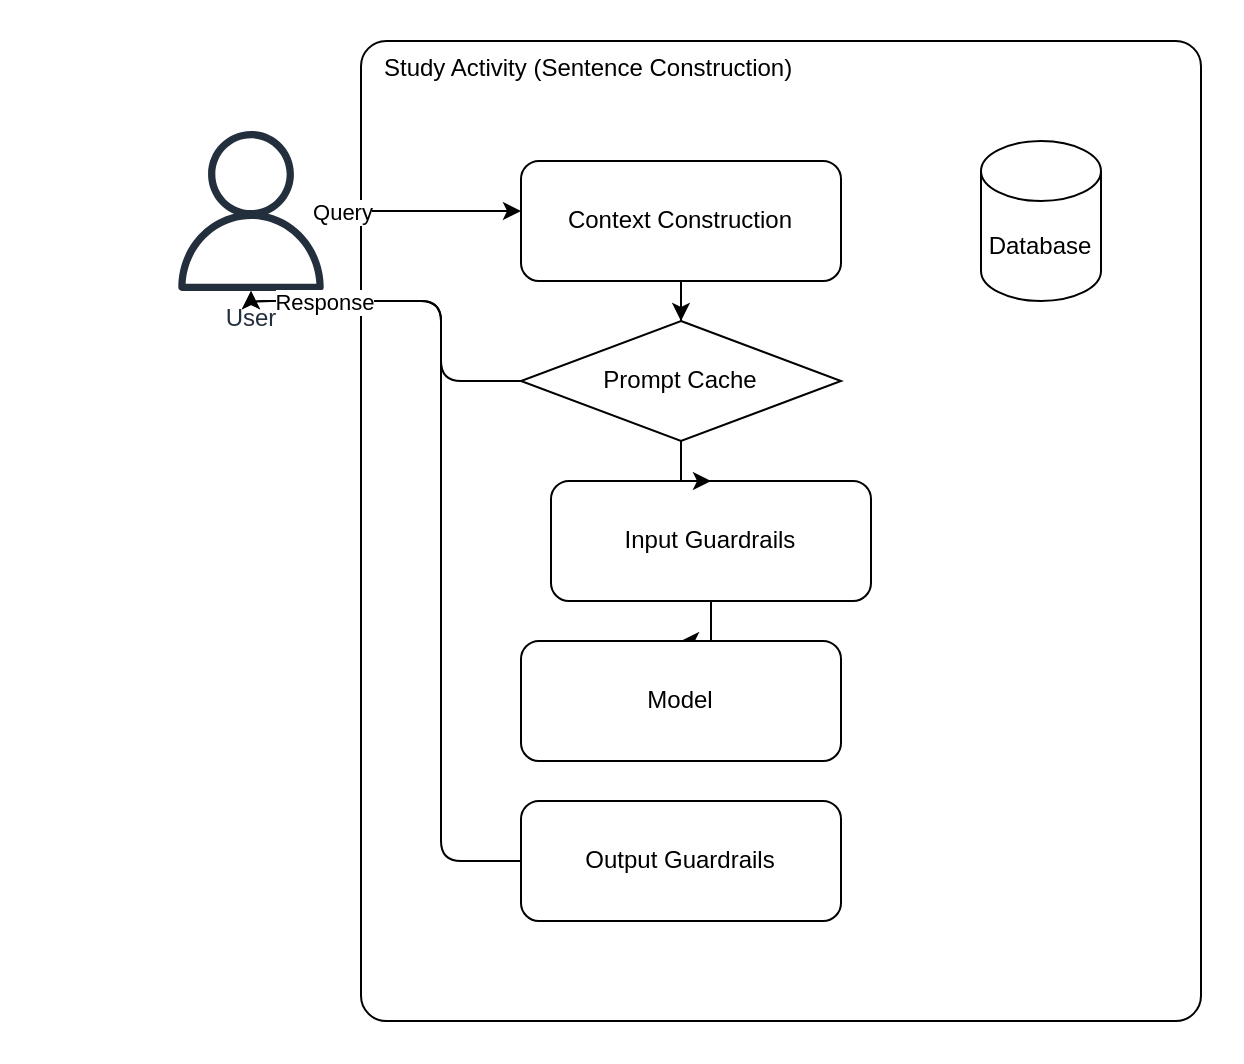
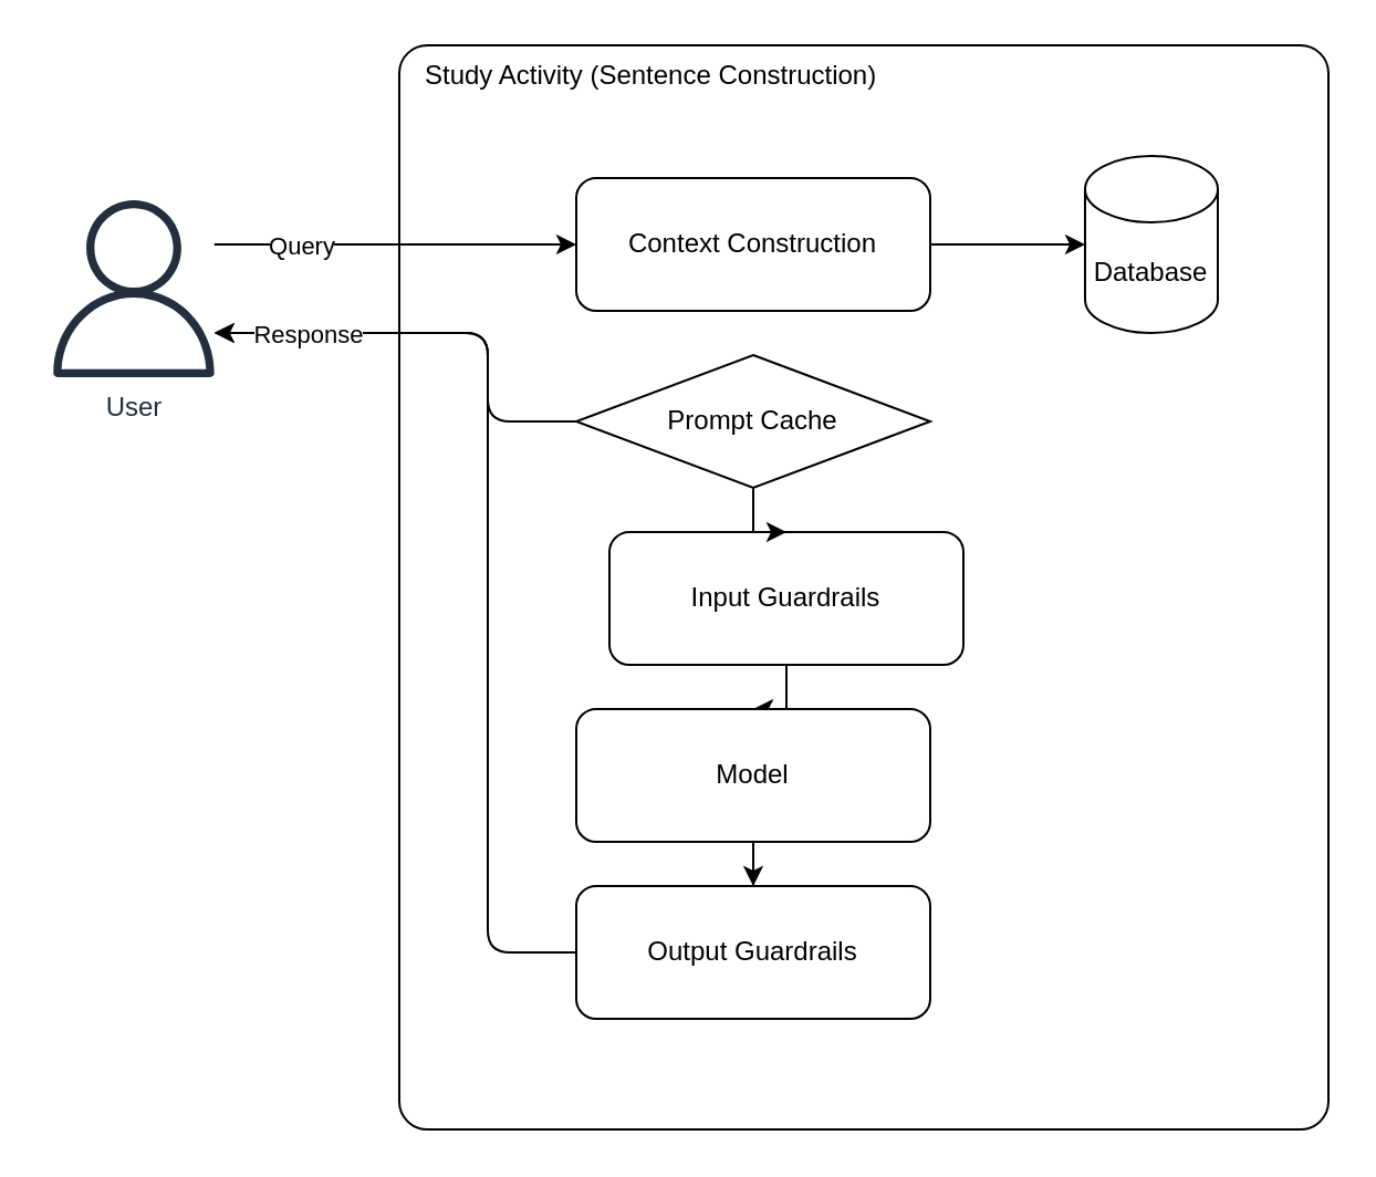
  <mxCell id="0" />
  <mxCell id="1" parent="0" />
  <mxCell id="2" value="Study Activity (Sentence Construction)" style="rounded=1;whiteSpace=wrap;html=1;align=left;verticalAlign=top;spacingLeft=10;arcSize=3;" parent="1" vertex="1"><mxGeometry x="180" y="20" width="420" height="490" as="geometry" /></mxCell>
- <mxCell id="3" style="edgeStyle=orthogonalEdgeStyle;rounded=0;orthogonalLoop=1;jettySize=auto;html=1;" parent="1" source="4" target="13" edge="1"><mxGeometry relative="1" as="geometry" /></mxCell>
+ <mxCell id="3" style="edgeStyle=orthogonalEdgeStyle;rounded=0;orthogonalLoop=1;jettySize=auto;html=1;" parent="1" source="4" target="8" edge="1"><mxGeometry relative="1" as="geometry" /></mxCell>
  <mxCell id="4" value="Context Construction" style="rounded=1;whiteSpace=wrap;html=1;" parent="1" vertex="1"><mxGeometry x="260" y="80" width="160" height="60" as="geometry" /></mxCell>
  <mxCell id="5" style="edgeStyle=orthogonalEdgeStyle;rounded=1;orthogonalLoop=1;jettySize=auto;html=1;curved=0;" parent="1" source="7" target="4" edge="1"><mxGeometry relative="1" as="geometry"><Array as="points"><mxPoint x="140" y="110" /><mxPoint x="140" y="110" /></Array></mxGeometry></mxCell>
  <mxCell id="6" value="Query" style="edgeLabel;html=1;align=center;verticalAlign=middle;resizable=0;points=[];" parent="5" vertex="1" connectable="0"><mxGeometry x="-0.079" y="1" relative="1" as="geometry"><mxPoint x="-36" y="1" as="offset" /></mxGeometry></mxCell>
- <mxCell id="7" value="User" style="sketch=0;outlineConnect=0;fontColor=#232F3E;gradientColor=none;fillColor=#232F3D;strokeColor=none;dashed=0;verticalLabelPosition=bottom;verticalAlign=top;align=center;html=1;fontSize=12;fontStyle=0;aspect=fixed;pointerEvents=1;shape=mxgraph.aws4.user;" parent="1" vertex="1"><mxGeometry x="85" y="65" width="80" height="80" as="geometry" /></mxCell>
+ <mxCell id="7" value="User" style="sketch=0;outlineConnect=0;fontColor=#232F3E;gradientColor=none;fillColor=#232F3D;strokeColor=none;dashed=0;verticalLabelPosition=bottom;verticalAlign=top;align=center;html=1;fontSize=12;fontStyle=0;aspect=fixed;pointerEvents=1;shape=mxgraph.aws4.user;" parent="1" vertex="1"><mxGeometry x="20" y="90" width="80" height="80" as="geometry" /></mxCell>
  <mxCell id="8" value="Database" style="shape=cylinder3;whiteSpace=wrap;html=1;boundedLbl=1;backgroundOutline=1;size=15;" parent="1" vertex="1"><mxGeometry x="490" y="70" width="60" height="80" as="geometry" /></mxCell>
  <mxCell id="9" style="edgeStyle=orthogonalEdgeStyle;rounded=0;orthogonalLoop=1;jettySize=auto;html=1;" parent="1" source="10" target="18" edge="1"><mxGeometry relative="1" as="geometry" /></mxCell>
  <mxCell id="10" value="Input Guardrails" style="rounded=1;whiteSpace=wrap;html=1;" parent="1" vertex="1"><mxGeometry x="275" y="240" width="160" height="60" as="geometry" /></mxCell>
  <mxCell id="11" style="edgeStyle=orthogonalEdgeStyle;rounded=0;orthogonalLoop=1;jettySize=auto;html=1;" parent="1" source="13" target="10" edge="1"><mxGeometry relative="1" as="geometry" /></mxCell>
  <mxCell id="12" style="edgeStyle=orthogonalEdgeStyle;rounded=1;orthogonalLoop=1;jettySize=auto;html=1;curved=0;" parent="1" source="13" target="7" edge="1"><mxGeometry relative="1" as="geometry"><Array as="points"><mxPoint x="220" y="190" /><mxPoint x="220" y="150" /></Array></mxGeometry></mxCell>
  <mxCell id="13" value="Prompt Cache" style="rhombus;whiteSpace=wrap;html=1;" parent="1" vertex="1"><mxGeometry x="260" y="160" width="160" height="60" as="geometry" /></mxCell>
  <mxCell id="14" style="edgeStyle=orthogonalEdgeStyle;rounded=1;orthogonalLoop=1;jettySize=auto;html=1;curved=0;" parent="1" source="16" target="7" edge="1"><mxGeometry relative="1" as="geometry"><Array as="points"><mxPoint x="220" y="430" /><mxPoint x="220" y="150" /></Array></mxGeometry></mxCell>
  <mxCell id="15" value="Response" style="edgeLabel;html=1;align=center;verticalAlign=middle;resizable=0;points=[];" parent="14" vertex="1" connectable="0"><mxGeometry x="0.883" y="3" relative="1" as="geometry"><mxPoint x="16" y="-3" as="offset" /></mxGeometry></mxCell>
  <mxCell id="16" value="Output Guardrails" style="rounded=1;whiteSpace=wrap;html=1;" parent="1" vertex="1"><mxGeometry x="260" y="400" width="160" height="60" as="geometry" /></mxCell>
+ <mxCell id="17" style="edgeStyle=orthogonalEdgeStyle;rounded=0;orthogonalLoop=1;jettySize=auto;html=1;" parent="1" source="18" target="16" edge="1"><mxGeometry relative="1" as="geometry" /></mxCell>
  <mxCell id="18" value="Model" style="rounded=1;whiteSpace=wrap;html=1;" parent="1" vertex="1"><mxGeometry x="260" y="320" width="160" height="60" as="geometry" /></mxCell>
